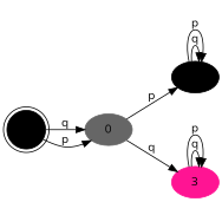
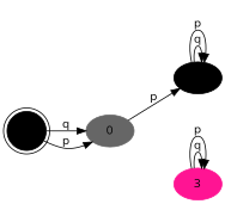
  digraph {
    rankdir=LR
    fontname="Open Sans"
    node [color=black style=filled fontname="Open Sans"]
    edge [fontname="Open Sans"]
    n1 [color=gray40 label=0]
    n2 [label=2]
    n3 [color=deeppink label=3]
    n4 [label=1 shape=doublecircle]
    n1 -> n2 [label=p]
-   n1 -> n3 [label=q]
    n2 -> n2 [label=q]
    n2 -> n2 [label=p]
    n3 -> n3 [label=q]
    n3 -> n3 [label=p]
    n4 -> n1 [label=q]
    n4 -> n1 [label=p]
  }
